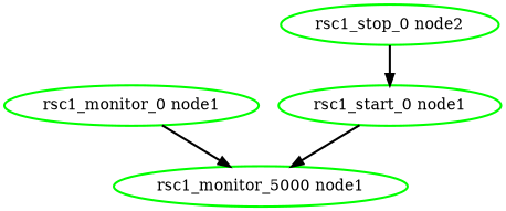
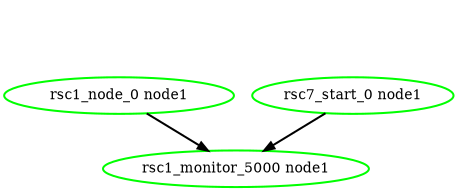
  digraph {
    node [color=green fontcolor=black style=bold]
    edge [style=bold]
-   "rsc1_monitor_0 node1"
+   "rsc1_monitor_0 node1" [label="rsc1_node_0 node1"]
    "rsc1_monitor_5000 node1"
-   "rsc1_start_0 node1"
-   "rsc1_stop_0 node2"
+   "rsc1_start_0 node1" [label="rsc7_start_0 node1"]
    "rsc1_monitor_0 node1" -> "rsc1_monitor_5000 node1"
    "rsc1_start_0 node1" -> "rsc1_monitor_5000 node1"
-   "rsc1_stop_0 node2" -> "rsc1_start_0 node1"
  }
